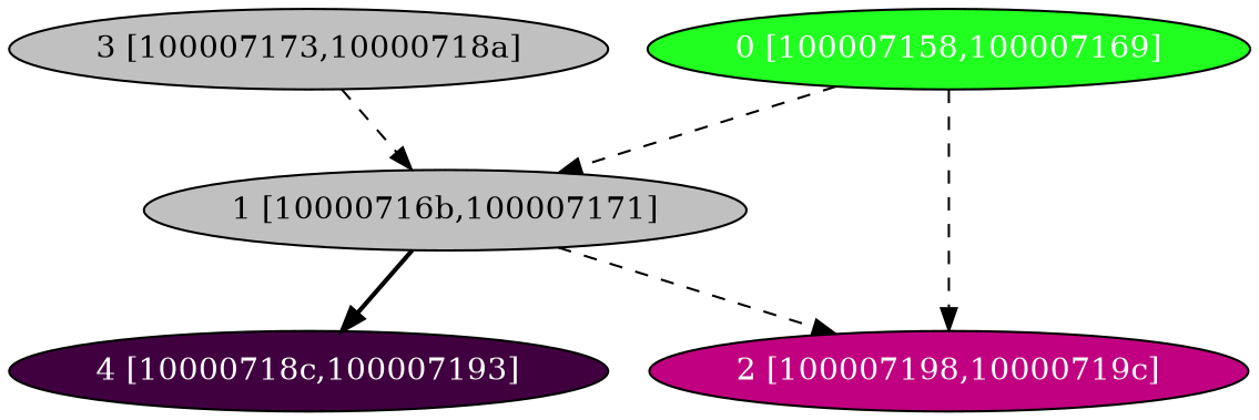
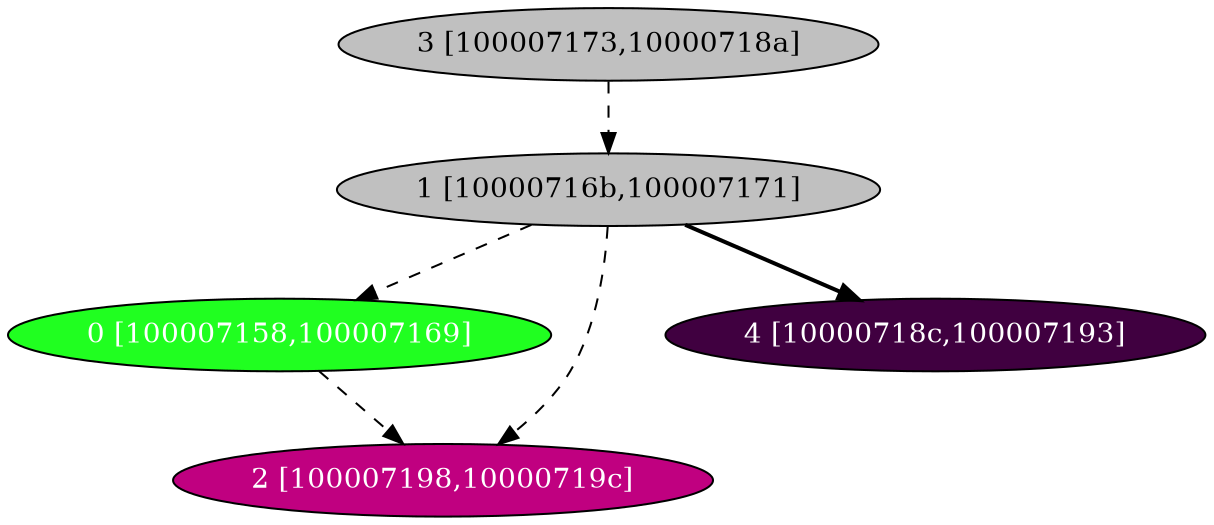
  digraph {
    node [fillcolor="#C0C0C0" fontcolor="#ffffff" shape=oval style=filled]
    edge [style=dashed]
    n1 [fillcolor="#20FF20" label="0 [100007158,100007169]"]
    n2 [fontcolor="#000000" label="1 [10000716b,100007171]"]
    n3 [fillcolor="#C00080" label="2 [100007198,10000719c]"]
    n4 [fillcolor="#400040" label="4 [10000718c,100007193]"]
    n5 [fontcolor="#000000" label="3 [100007173,10000718a]"]
-   n1 -> n2
+   n2 -> n1
    n1 -> n3
    n2 -> n3
    n2 -> n4 [style=bold]
    n5 -> n2
  }
